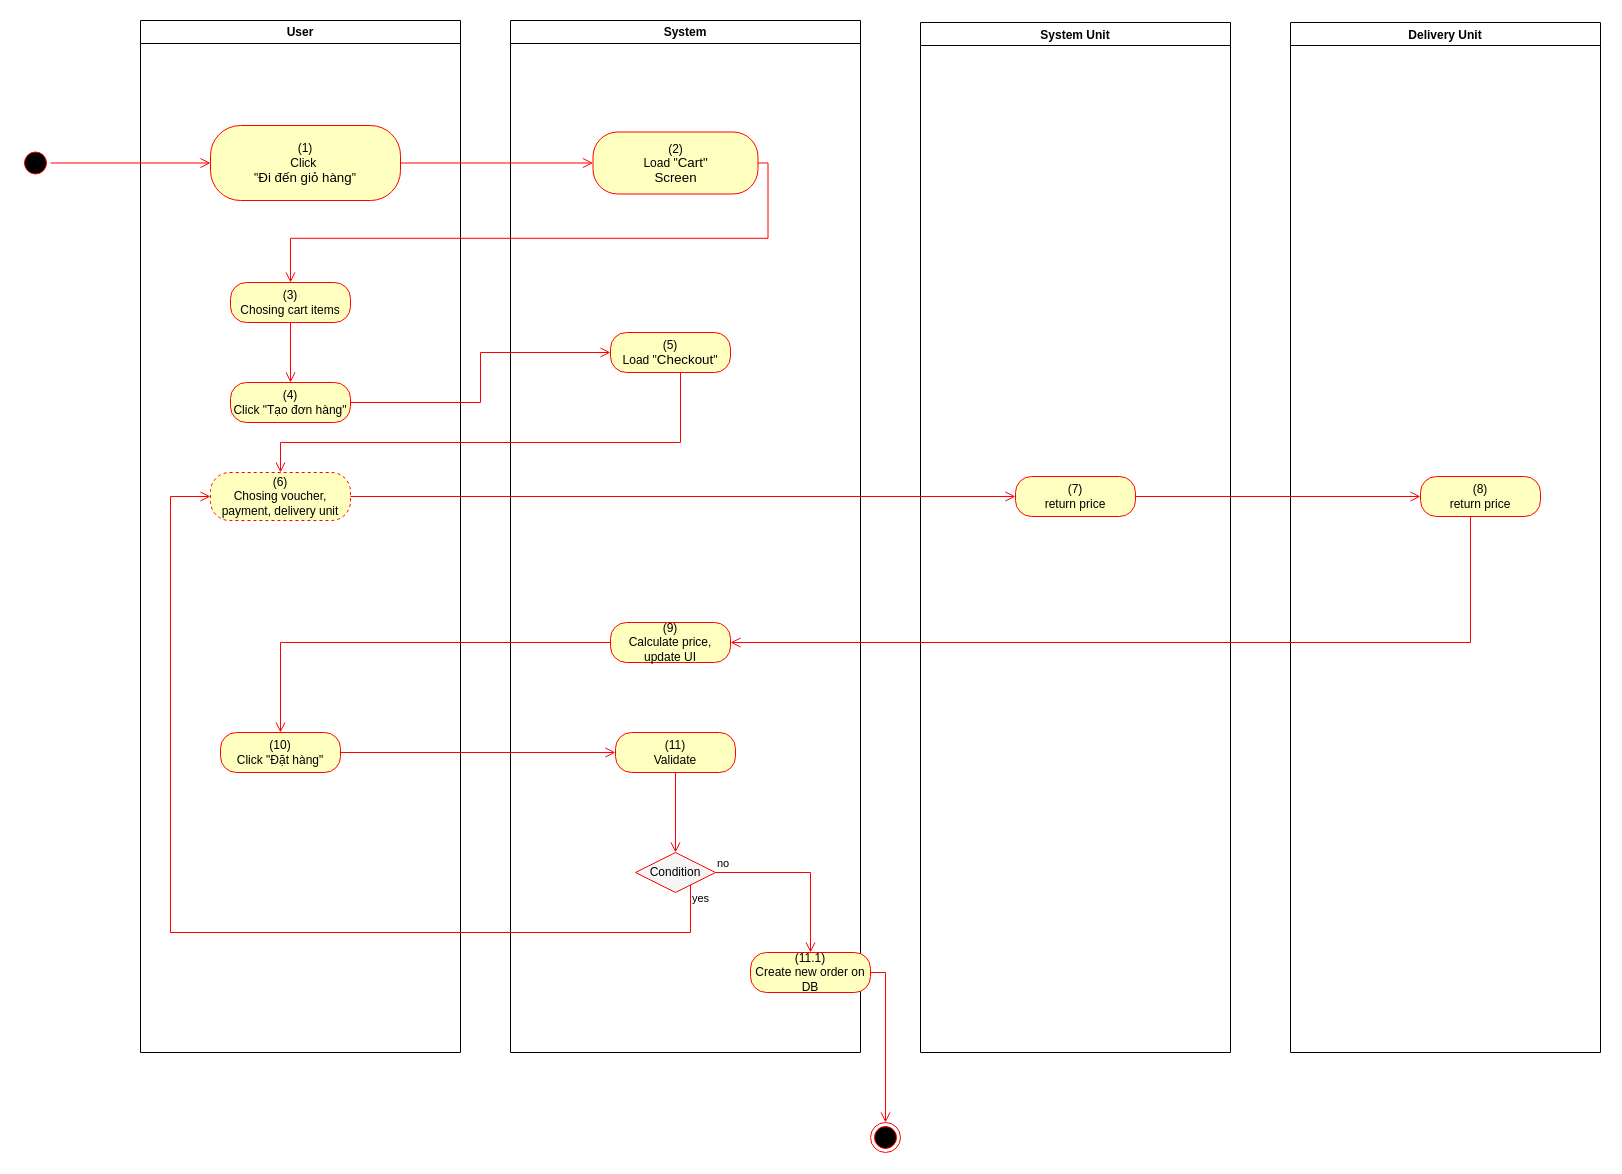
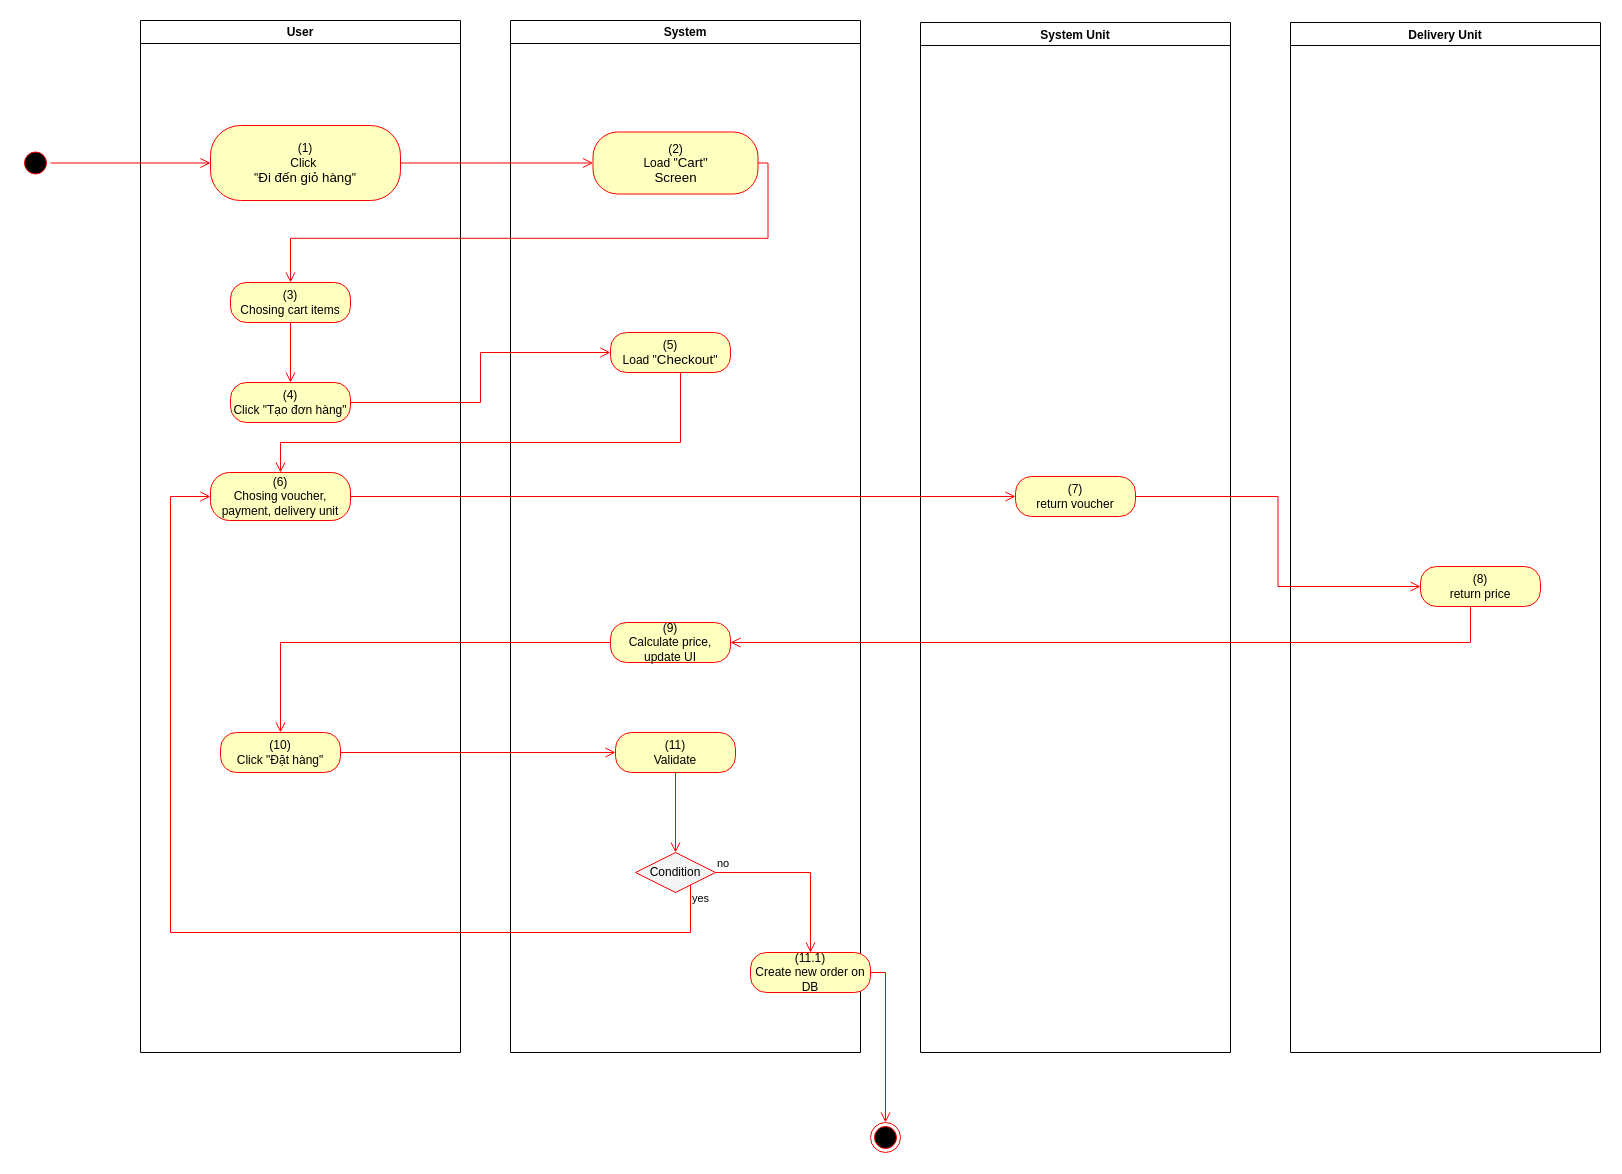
  <mxCell id="0" />
  <mxCell id="1" parent="0" />
  <mxCell id="2" value="User" style="swimlane;whiteSpace=wrap" parent="1" vertex="1"><mxGeometry x="140" y="20" width="320" height="1032" as="geometry"><mxRectangle x="120" y="128" width="60" height="23" as="alternateBounds" /></mxGeometry></mxCell>
  <mxCell id="3" value="(1)&lt;br style=&quot;padding: 0px ; margin: 0px&quot;&gt;Click&amp;nbsp;&lt;br style=&quot;padding: 0px ; margin: 0px&quot;&gt;&quot;&lt;font face=&quot;arial, sans-serif&quot;&gt;&lt;span style=&quot;font-size: 13.333px&quot;&gt;Đi đến giỏ hàng&lt;/span&gt;&lt;/font&gt;&quot;" style="rounded=1;whiteSpace=wrap;html=1;arcSize=40;fontColor=#000000;fillColor=#ffffc0;strokeColor=#ff0000;" parent="2" vertex="1"><mxGeometry x="70" y="105" width="190" height="75" as="geometry" /></mxCell>
  <mxCell id="4" value="(3)&lt;br&gt;Chosing cart items" style="rounded=1;whiteSpace=wrap;html=1;arcSize=40;fontColor=#000000;fillColor=#ffffc0;strokeColor=#ff0000;" parent="2" vertex="1"><mxGeometry x="90" y="262" width="120" height="40" as="geometry" /></mxCell>
  <mxCell id="5" value="" style="edgeStyle=orthogonalEdgeStyle;html=1;verticalAlign=bottom;endArrow=open;endSize=8;strokeColor=#ff0000;rounded=0;entryX=0.5;entryY=0;entryDx=0;entryDy=0;" parent="2" source="4" target="6" edge="1"><mxGeometry relative="1" as="geometry"><mxPoint x="150" y="372" as="targetPoint" /></mxGeometry></mxCell>
  <mxCell id="6" value="(4)&lt;br&gt;Click &quot;Tạo đơn hàng&quot;" style="rounded=1;whiteSpace=wrap;html=1;arcSize=40;fontColor=#000000;fillColor=#ffffc0;strokeColor=#ff0000;" parent="2" vertex="1"><mxGeometry x="90" y="362" width="120" height="40" as="geometry" /></mxCell>
- <mxCell id="7" value="(6)&lt;br&gt;Chosing voucher, payment, delivery unit" style="rounded=1;whiteSpace=wrap;html=1;arcSize=40;fontColor=#000000;fillColor=#ffffc0;strokeColor=#ff0000;dashed=1;" parent="2" vertex="1"><mxGeometry x="70" y="452" width="140" height="48" as="geometry" /></mxCell>
+ <mxCell id="7" value="(6)&lt;br&gt;Chosing voucher, payment, delivery unit" style="rounded=1;whiteSpace=wrap;html=1;arcSize=40;fontColor=#000000;fillColor=#ffffc0;strokeColor=#ff0000;" parent="2" vertex="1"><mxGeometry x="70" y="452" width="140" height="48" as="geometry" /></mxCell>
  <mxCell id="8" value="(10)&lt;br&gt;Click &quot;Đặt hàng&quot;" style="rounded=1;whiteSpace=wrap;html=1;arcSize=40;fontColor=#000000;fillColor=#ffffc0;strokeColor=#ff0000;" parent="2" vertex="1"><mxGeometry x="80" y="712" width="120" height="40" as="geometry" /></mxCell>
  <mxCell id="9" value="System" style="swimlane;whiteSpace=wrap;startSize=23;" parent="1" vertex="1"><mxGeometry x="510" y="20" width="350" height="1032" as="geometry" /></mxCell>
  <mxCell id="10" value="(2)&lt;br&gt;Load &quot;&lt;span lang=&quot;EN-GB&quot; style=&quot;font-size: 10.0pt ; line-height: 107% ; font-family: &amp;#34;arial&amp;#34; , sans-serif&quot;&gt;Cart&lt;/span&gt;&lt;span lang=&quot;EN-GB&quot; style=&quot;font-size: 10pt ; line-height: 107% ; font-family: &amp;#34;arial&amp;#34; , sans-serif&quot;&gt;&quot;&lt;br&gt;Screen&lt;br&gt;&lt;/span&gt;" style="rounded=1;whiteSpace=wrap;html=1;arcSize=40;fontColor=#000000;fillColor=#ffffc0;strokeColor=#ff0000;" parent="9" vertex="1"><mxGeometry x="82.5" y="111.5" width="165" height="62" as="geometry" /></mxCell>
  <mxCell id="11" value="(5)&lt;br&gt;Load &quot;&lt;span lang=&quot;EN-GB&quot; style=&quot;font-size: 10.0pt ; line-height: 107% ; font-family: &amp;#34;arial&amp;#34; , sans-serif&quot;&gt;Checkout&lt;/span&gt;&quot;" style="rounded=1;whiteSpace=wrap;html=1;arcSize=40;fontColor=#000000;fillColor=#ffffc0;strokeColor=#ff0000;" parent="9" vertex="1"><mxGeometry x="100" y="312" width="120" height="40" as="geometry" /></mxCell>
  <mxCell id="12" value="(11)&lt;br&gt;Validate" style="rounded=1;whiteSpace=wrap;html=1;arcSize=40;fontColor=#000000;fillColor=#ffffc0;strokeColor=#ff0000;" parent="9" vertex="1"><mxGeometry x="105" y="712" width="120" height="40" as="geometry" /></mxCell>
  <mxCell id="13" value="" style="edgeStyle=orthogonalEdgeStyle;html=1;verticalAlign=bottom;endArrow=open;endSize=8;strokeColor=#ff0000;rounded=0;entryX=0.5;entryY=0;entryDx=0;entryDy=0;" parent="9" source="12" target="14" edge="1"><mxGeometry relative="1" as="geometry"><mxPoint x="170" y="552" as="targetPoint" /></mxGeometry></mxCell>
  <mxCell id="14" value="Condition" style="rhombus;whiteSpace=wrap;html=1;fillColor=#f5f5f5;strokeColor=#ff0000;" parent="9" vertex="1"><mxGeometry x="125" y="832" width="80" height="40" as="geometry" /></mxCell>
  <mxCell id="15" value="(11.1)&lt;br&gt;Create new order on DB" style="rounded=1;whiteSpace=wrap;html=1;arcSize=40;fontColor=#000000;fillColor=#ffffc0;strokeColor=#ff0000;" parent="9" vertex="1"><mxGeometry x="240" y="932" width="120" height="40" as="geometry" /></mxCell>
  <mxCell id="16" value="no" style="edgeStyle=orthogonalEdgeStyle;html=1;align=left;verticalAlign=bottom;endArrow=open;endSize=8;strokeColor=#ff0000;rounded=0;" parent="9" source="14" target="15" edge="1"><mxGeometry x="-1" relative="1" as="geometry"><mxPoint x="280" y="682" as="targetPoint" /></mxGeometry></mxCell>
  <mxCell id="17" value="(9)&lt;br&gt;Calculate price, update UI" style="rounded=1;whiteSpace=wrap;html=1;arcSize=40;fontColor=#000000;fillColor=#ffffc0;strokeColor=#ff0000;" vertex="1" parent="9"><mxGeometry x="100" y="602" width="120" height="40" as="geometry" /></mxCell>
  <mxCell id="18" value="" style="ellipse;html=1;shape=startState;fillColor=#000000;strokeColor=#ff0000;" parent="1" vertex="1"><mxGeometry x="20" y="147.5" width="30" height="30" as="geometry" /></mxCell>
  <mxCell id="19" value="" style="edgeStyle=orthogonalEdgeStyle;html=1;verticalAlign=bottom;endArrow=open;endSize=8;strokeColor=#ff0000;rounded=0;entryX=0;entryY=0.5;entryDx=0;entryDy=0;" parent="1" source="18" target="3" edge="1"><mxGeometry relative="1" as="geometry"><mxPoint x="200" y="145" as="targetPoint" /></mxGeometry></mxCell>
  <mxCell id="20" value="" style="edgeStyle=orthogonalEdgeStyle;html=1;verticalAlign=bottom;endArrow=open;endSize=8;strokeColor=#ff0000;rounded=0;entryX=0;entryY=0.5;entryDx=0;entryDy=0;" parent="1" source="3" target="10" edge="1"><mxGeometry relative="1" as="geometry"><mxPoint x="600" y="163" as="targetPoint" /></mxGeometry></mxCell>
  <mxCell id="21" value="" style="ellipse;html=1;shape=endState;fillColor=#000000;strokeColor=#ff0000;" parent="1" vertex="1"><mxGeometry x="870" y="1122" width="30" height="30" as="geometry" /></mxCell>
  <mxCell id="22" value="" style="edgeStyle=orthogonalEdgeStyle;html=1;verticalAlign=bottom;endArrow=open;endSize=8;strokeColor=#ff0000;rounded=0;exitX=1;exitY=0.5;exitDx=0;exitDy=0;entryX=0.5;entryY=0;entryDx=0;entryDy=0;" parent="1" source="10" target="4" edge="1"><mxGeometry relative="1" as="geometry"><mxPoint x="820" y="652" as="targetPoint" /><mxPoint x="850" y="677" as="sourcePoint" /></mxGeometry></mxCell>
  <mxCell id="23" value="" style="edgeStyle=orthogonalEdgeStyle;html=1;verticalAlign=bottom;endArrow=open;endSize=8;strokeColor=#ff0000;rounded=0;entryX=0;entryY=0.5;entryDx=0;entryDy=0;" parent="1" source="6" target="11" edge="1"><mxGeometry relative="1" as="geometry"><mxPoint x="290" y="512" as="targetPoint" /></mxGeometry></mxCell>
  <mxCell id="24" value="" style="edgeStyle=orthogonalEdgeStyle;html=1;verticalAlign=bottom;endArrow=open;endSize=8;strokeColor=#ff0000;rounded=0;entryX=0.5;entryY=0;entryDx=0;entryDy=0;" parent="1" source="11" target="7" edge="1"><mxGeometry relative="1" as="geometry"><mxPoint x="680" y="432" as="targetPoint" /><Array as="points"><mxPoint x="680" y="442" /><mxPoint x="280" y="442" /></Array></mxGeometry></mxCell>
  <mxCell id="25" value="yes" style="edgeStyle=orthogonalEdgeStyle;html=1;align=left;verticalAlign=top;endArrow=open;endSize=8;strokeColor=#ff0000;rounded=0;entryX=0;entryY=0.5;entryDx=0;entryDy=0;" parent="1" source="14" target="7" edge="1"><mxGeometry x="-1" relative="1" as="geometry"><mxPoint x="580" y="702" as="targetPoint" /><Array as="points"><mxPoint x="690" y="932" /><mxPoint x="170" y="932" /><mxPoint x="170" y="496" /></Array></mxGeometry></mxCell>
  <mxCell id="26" value="" style="edgeStyle=orthogonalEdgeStyle;html=1;verticalAlign=bottom;endArrow=open;endSize=8;strokeColor=#ff0000;rounded=0;entryX=0;entryY=0.5;entryDx=0;entryDy=0;" parent="1" source="8" target="12" edge="1"><mxGeometry relative="1" as="geometry"><mxPoint x="280" y="712" as="targetPoint" /></mxGeometry></mxCell>
  <mxCell id="27" value="" style="edgeStyle=orthogonalEdgeStyle;html=1;verticalAlign=bottom;endArrow=open;endSize=8;strokeColor=#ff0000;rounded=0;exitX=1;exitY=0.5;exitDx=0;exitDy=0;" parent="1" source="15" target="21" edge="1"><mxGeometry relative="1" as="geometry"><mxPoint x="640" y="512" as="targetPoint" /><mxPoint x="350" y="622" as="sourcePoint" /></mxGeometry></mxCell>
  <mxCell id="28" value="System Unit" style="swimlane;" vertex="1" parent="1"><mxGeometry x="920" y="22" width="310" height="1030" as="geometry" /></mxCell>
- <mxCell id="29" value="(7)&lt;br&gt;return price" style="rounded=1;whiteSpace=wrap;html=1;arcSize=40;fontColor=#000000;fillColor=#ffffc0;strokeColor=#ff0000;" vertex="1" parent="28"><mxGeometry x="95" y="454" width="120" height="40" as="geometry" /></mxCell>
+ <mxCell id="29" value="(7)&lt;br&gt;return voucher" style="rounded=1;whiteSpace=wrap;html=1;arcSize=40;fontColor=#000000;fillColor=#ffffc0;strokeColor=#ff0000;" vertex="1" parent="28"><mxGeometry x="95" y="454" width="120" height="40" as="geometry" /></mxCell>
  <mxCell id="30" value="Delivery Unit" style="swimlane;" vertex="1" parent="1"><mxGeometry x="1290" y="22" width="310" height="1030" as="geometry" /></mxCell>
- <mxCell id="31" value="(8)&lt;br&gt;return price" style="rounded=1;whiteSpace=wrap;html=1;arcSize=40;fontColor=#000000;fillColor=#ffffc0;strokeColor=#ff0000;" vertex="1" parent="30"><mxGeometry x="130" y="454" width="120" height="40" as="geometry" /></mxCell>
+ <mxCell id="31" value="(8)&lt;br&gt;return price" style="rounded=1;whiteSpace=wrap;html=1;arcSize=40;fontColor=#000000;fillColor=#ffffc0;strokeColor=#ff0000;" vertex="1" parent="30"><mxGeometry x="130" y="544" width="120" height="40" as="geometry" /></mxCell>
  <mxCell id="32" value="" style="edgeStyle=orthogonalEdgeStyle;html=1;verticalAlign=bottom;endArrow=open;endSize=8;strokeColor=#ff0000;rounded=0;entryX=0.5;entryY=0;entryDx=0;entryDy=0;" edge="1" source="17" parent="1" target="8"><mxGeometry relative="1" as="geometry"><mxPoint x="740" y="582" as="targetPoint" /></mxGeometry></mxCell>
  <mxCell id="33" value="" style="edgeStyle=orthogonalEdgeStyle;html=1;verticalAlign=bottom;endArrow=open;endSize=8;strokeColor=#ff0000;rounded=0;entryX=0;entryY=0.5;entryDx=0;entryDy=0;" edge="1" source="29" parent="1" target="31"><mxGeometry relative="1" as="geometry"><mxPoint x="1075" y="582" as="targetPoint" /></mxGeometry></mxCell>
  <mxCell id="34" value="" style="edgeStyle=orthogonalEdgeStyle;html=1;verticalAlign=bottom;endArrow=open;endSize=8;strokeColor=#ff0000;rounded=0;entryX=1;entryY=0.5;entryDx=0;entryDy=0;" edge="1" source="31" parent="1" target="17"><mxGeometry relative="1" as="geometry"><mxPoint x="1470" y="592" as="targetPoint" /><Array as="points"><mxPoint x="1470" y="642" /></Array></mxGeometry></mxCell>
  <mxCell id="35" value="" style="edgeStyle=orthogonalEdgeStyle;html=1;verticalAlign=bottom;endArrow=open;endSize=8;strokeColor=#ff0000;rounded=0;entryX=0;entryY=0.5;entryDx=0;entryDy=0;" parent="1" source="7" target="29" edge="1"><mxGeometry relative="1" as="geometry"><mxPoint x="660" y="502" as="targetPoint" /></mxGeometry></mxCell>
